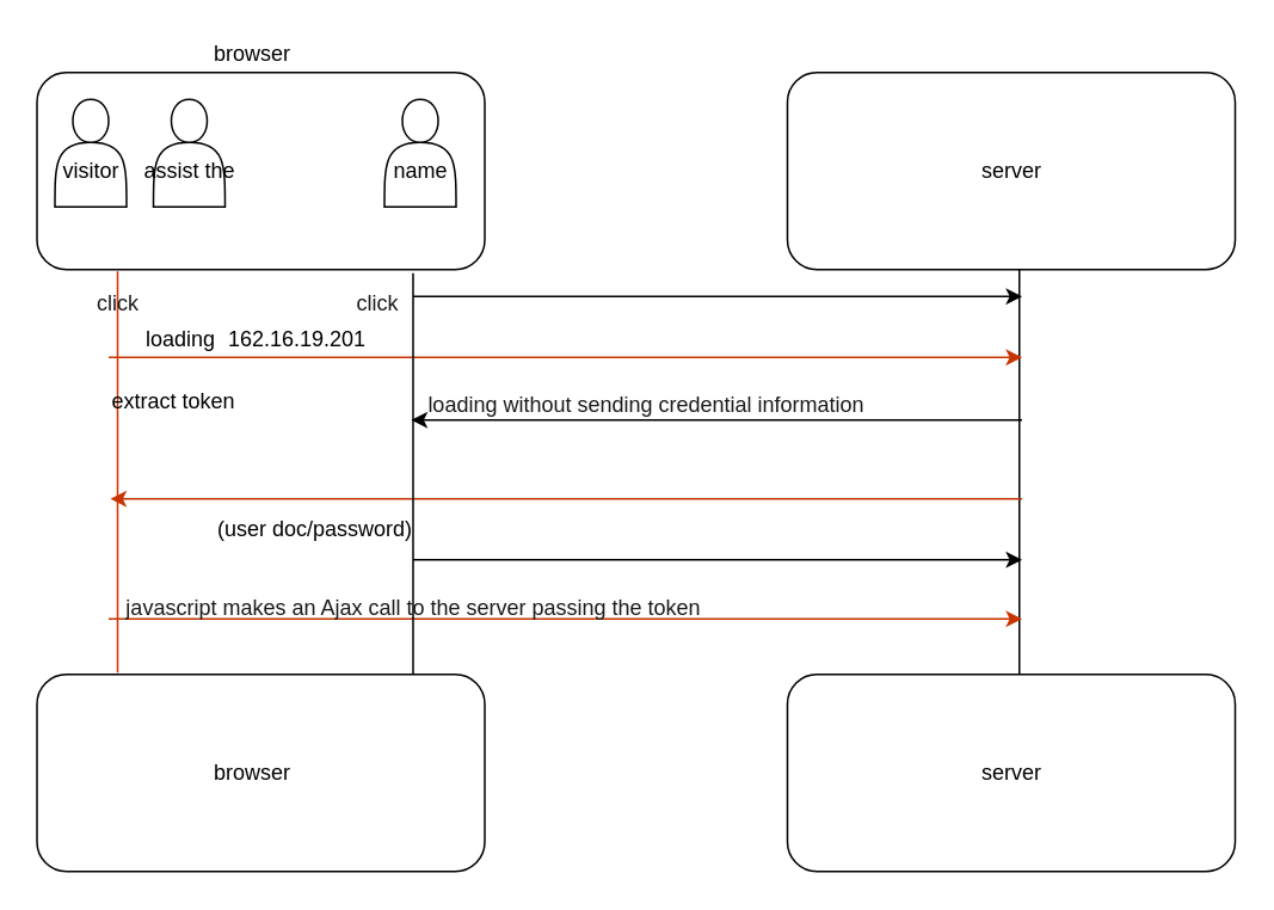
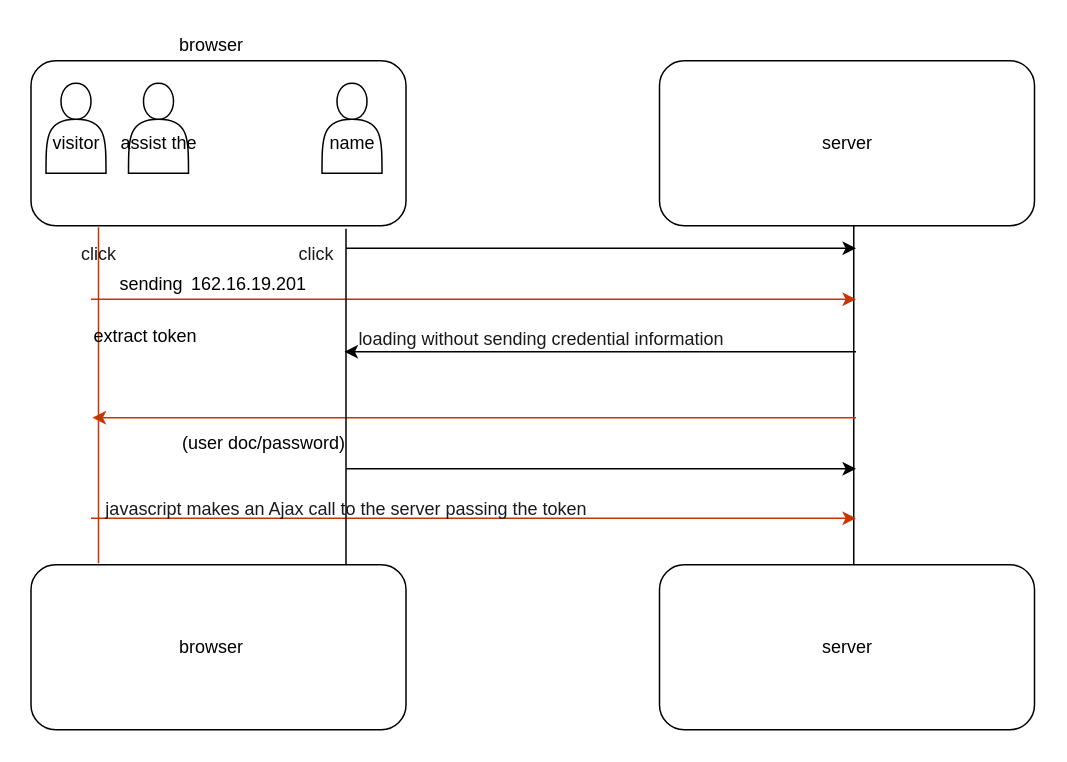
  <mxCell id="0" />
  <mxCell id="1" parent="0" />
  <mxCell id="2" value="" style="rounded=1;whiteSpace=wrap;html=1;gradientColor=none;" vertex="1" parent="1"><mxGeometry x="20" y="40" width="250" height="110" as="geometry" /></mxCell>
  <mxCell id="3" value="" style="shape=actor;whiteSpace=wrap;html=1;" vertex="1" parent="1"><mxGeometry x="30" y="55" width="40" height="60" as="geometry" /></mxCell>
  <mxCell id="4" value="" style="shape=actor;whiteSpace=wrap;html=1;" vertex="1" parent="1"><mxGeometry x="85" y="55" width="40" height="60" as="geometry" /></mxCell>
  <mxCell id="5" value="" style="shape=actor;whiteSpace=wrap;html=1;" vertex="1" parent="1"><mxGeometry x="214" y="55" width="40" height="60" as="geometry" /></mxCell>
  <mxCell id="6" value="visitor" style="text;html=1;resizable=0;autosize=1;align=center;verticalAlign=middle;points=[];fillColor=none;strokeColor=none;rounded=0;" vertex="1" parent="1"><mxGeometry x="25" y="85" width="50" height="20" as="geometry" /></mxCell>
  <mxCell id="7" value="assist the" style="text;html=1;resizable=0;autosize=1;align=center;verticalAlign=middle;points=[];fillColor=none;strokeColor=none;rounded=0;" vertex="1" parent="1"><mxGeometry x="70" y="85" width="70" height="20" as="geometry" /></mxCell>
  <mxCell id="8" value="name" style="text;html=1;resizable=0;autosize=1;align=center;verticalAlign=middle;points=[];fillColor=none;strokeColor=none;rounded=0;" vertex="1" parent="1"><mxGeometry x="209" y="85" width="50" height="20" as="geometry" /></mxCell>
  <mxCell id="9" value="browser" style="text;html=1;resizable=0;autosize=1;align=center;verticalAlign=middle;points=[];fillColor=none;strokeColor=none;rounded=0;" vertex="1" parent="1"><mxGeometry x="110" y="20" width="60" height="20" as="geometry" /></mxCell>
  <mxCell id="10" value="" style="endArrow=none;html=1;fillColor=#fa6800;strokeColor=#C73500;" edge="1" parent="1"><mxGeometry width="50" height="50" relative="1" as="geometry"><mxPoint x="65" y="375" as="sourcePoint" /><mxPoint x="65" y="151" as="targetPoint" /><Array as="points"><mxPoint x="65" y="255" /></Array></mxGeometry></mxCell>
  <mxCell id="11" value="" style="endArrow=none;html=1;exitX=0.518;exitY=0.082;exitDx=0;exitDy=0;exitPerimeter=0;" edge="1" parent="1" source="15"><mxGeometry width="50" height="50" relative="1" as="geometry"><mxPoint x="569" y="325" as="sourcePoint" /><mxPoint x="568.5" y="150" as="targetPoint" /></mxGeometry></mxCell>
  <mxCell id="12" value="" style="rounded=1;whiteSpace=wrap;html=1;gradientColor=none;" vertex="1" parent="1"><mxGeometry x="439" y="40" width="250" height="110" as="geometry" /></mxCell>
  <mxCell id="13" value="server" style="text;html=1;resizable=0;autosize=1;align=center;verticalAlign=middle;points=[];fillColor=none;strokeColor=none;rounded=0;" vertex="1" parent="1"><mxGeometry x="539" y="85" width="50" height="20" as="geometry" /></mxCell>
  <mxCell id="14" value="" style="rounded=1;whiteSpace=wrap;html=1;gradientColor=none;" vertex="1" parent="1"><mxGeometry x="20" y="376" width="250" height="110" as="geometry" /></mxCell>
  <mxCell id="15" value="" style="rounded=1;whiteSpace=wrap;html=1;gradientColor=none;" vertex="1" parent="1"><mxGeometry x="439" y="376" width="250" height="110" as="geometry" /></mxCell>
  <mxCell id="16" value="" style="endArrow=classic;html=1;fillColor=#fa6800;strokeColor=#C73500;" edge="1" parent="1"><mxGeometry width="50" height="50" relative="1" as="geometry"><mxPoint x="60" y="199" as="sourcePoint" /><mxPoint x="570" y="199" as="targetPoint" /></mxGeometry></mxCell>
- <mxCell id="17" value="loading" style="text;html=1;resizable=0;autosize=1;align=center;verticalAlign=middle;points=[];fillColor=none;strokeColor=none;rounded=0;" vertex="1" parent="1"><mxGeometry x="75" y="179" width="50" height="20" as="geometry" /></mxCell>
+ <mxCell id="17" value="sending" style="text;html=1;resizable=0;autosize=1;align=center;verticalAlign=middle;points=[];fillColor=none;strokeColor=none;rounded=0;" vertex="1" parent="1"><mxGeometry x="75" y="179" width="50" height="20" as="geometry" /></mxCell>
  <mxCell id="18" value="162.16.19.201" style="text;html=1;resizable=0;autosize=1;align=center;verticalAlign=middle;points=[];fillColor=none;strokeColor=none;rounded=0;" vertex="1" parent="1"><mxGeometry x="120" y="179" width="90" height="20" as="geometry" /></mxCell>
  <mxCell id="19" value="" style="endArrow=classic;html=1;fillColor=#fa6800;strokeColor=#C73500;" edge="1" parent="1"><mxGeometry width="50" height="50" relative="1" as="geometry"><mxPoint x="570" y="278" as="sourcePoint" /><mxPoint x="61" y="278" as="targetPoint" /></mxGeometry></mxCell>
  <mxCell id="20" value="" style="endArrow=classic;html=1;strokeColor=#C73500;fillColor=#fa6800;" edge="1" parent="1"><mxGeometry width="50" height="50" relative="1" as="geometry"><mxPoint x="60" y="345" as="sourcePoint" /><mxPoint x="570" y="345" as="targetPoint" /></mxGeometry></mxCell>
  <mxCell id="21" value="browser" style="text;html=1;resizable=0;autosize=1;align=center;verticalAlign=middle;points=[];fillColor=none;strokeColor=none;rounded=0;" vertex="1" parent="1"><mxGeometry x="110" y="421" width="60" height="20" as="geometry" /></mxCell>
  <mxCell id="22" value="server" style="text;html=1;resizable=0;autosize=1;align=center;verticalAlign=middle;points=[];fillColor=none;strokeColor=none;rounded=0;" vertex="1" parent="1"><mxGeometry x="539" y="421" width="50" height="20" as="geometry" /></mxCell>
  <mxCell id="23" value="&lt;font&gt;loading without sending credential information&lt;/font&gt;" style="text;html=1;resizable=0;autosize=1;align=center;verticalAlign=middle;points=[];rounded=0;fontColor=#1A1A1A;" vertex="1" parent="1"><mxGeometry x="230" y="216" width="260" height="20" as="geometry" /></mxCell>
  <mxCell id="24" value="" style="endArrow=none;html=1;" edge="1" parent="1"><mxGeometry width="50" height="50" relative="1" as="geometry"><mxPoint x="230" y="376" as="sourcePoint" /><mxPoint x="230" y="152" as="targetPoint" /><Array as="points"><mxPoint x="230" y="256" /></Array></mxGeometry></mxCell>
  <mxCell id="25" value="" style="endArrow=classic;html=1;" edge="1" parent="1"><mxGeometry width="50" height="50" relative="1" as="geometry"><mxPoint x="570" y="234" as="sourcePoint" /><mxPoint x="229" y="234" as="targetPoint" /></mxGeometry></mxCell>
  <mxCell id="26" value="" style="endArrow=classic;html=1;" edge="1" parent="1"><mxGeometry width="50" height="50" relative="1" as="geometry"><mxPoint x="230" y="165" as="sourcePoint" /><mxPoint x="570" y="165" as="targetPoint" /></mxGeometry></mxCell>
  <mxCell id="27" value="" style="endArrow=classic;html=1;" edge="1" parent="1"><mxGeometry width="50" height="50" relative="1" as="geometry"><mxPoint x="230" y="312" as="sourcePoint" /><mxPoint x="570" y="312" as="targetPoint" /></mxGeometry></mxCell>
  <mxCell id="28" value="(user doc/password)" style="text;html=1;resizable=0;autosize=1;align=center;verticalAlign=middle;points=[];fillColor=none;strokeColor=none;rounded=0;" vertex="1" parent="1"><mxGeometry x="110" y="285" width="130" height="20" as="geometry" /></mxCell>
  <mxCell id="29" value="&lt;p style=&quot;margin-bottom: 0cm ; line-height: 1.15px ; background: transparent ; color: rgb(0 , 0 , 0) ; border: none ; padding: 0cm&quot;&gt;&lt;font&gt;&lt;span lang=&quot;en-US&quot;&gt;&lt;font color=&quot;#1a1a1a&quot;&gt;&lt;font style=&quot;font-size: 12px&quot;&gt;javascript makes an Ajax call to the server passing the token&lt;/font&gt;&lt;/font&gt;&lt;/span&gt;&lt;/font&gt;&lt;/p&gt;" style="text;html=1;resizable=0;autosize=1;align=center;verticalAlign=middle;points=[];fillColor=none;strokeColor=none;rounded=0;fontColor=#1A1A1A;" vertex="1" parent="1"><mxGeometry x="60" y="324" width="340" height="20" as="geometry" /></mxCell>
  <mxCell id="30" value="click" style="text;html=1;resizable=0;autosize=1;align=center;verticalAlign=middle;points=[];fillColor=none;strokeColor=none;rounded=0;fontColor=#1A1A1A;" vertex="1" parent="1"><mxGeometry x="45" y="159" width="40" height="20" as="geometry" /></mxCell>
  <mxCell id="31" value="click" style="text;html=1;resizable=0;autosize=1;align=center;verticalAlign=middle;points=[];fillColor=none;strokeColor=none;rounded=0;fontColor=#1A1A1A;" vertex="1" parent="1"><mxGeometry x="190" y="159" width="40" height="20" as="geometry" /></mxCell>
  <mxCell id="32" value="extract token" style="text;html=1;resizable=0;autosize=1;align=center;verticalAlign=middle;points=[];fillColor=none;strokeColor=none;rounded=0;" vertex="1" parent="1"><mxGeometry x="56" y="214" width="80" height="20" as="geometry" /></mxCell>
